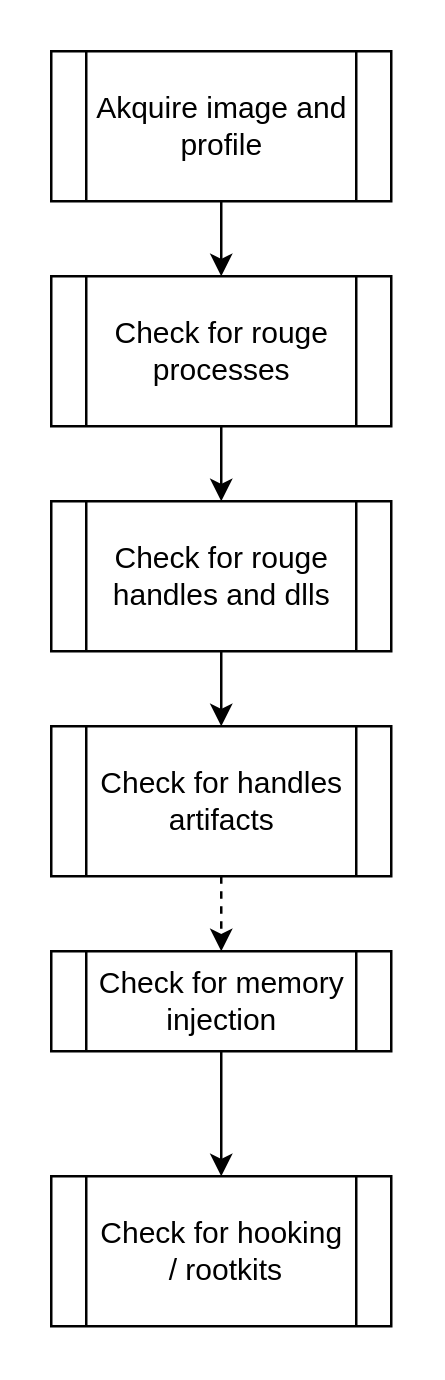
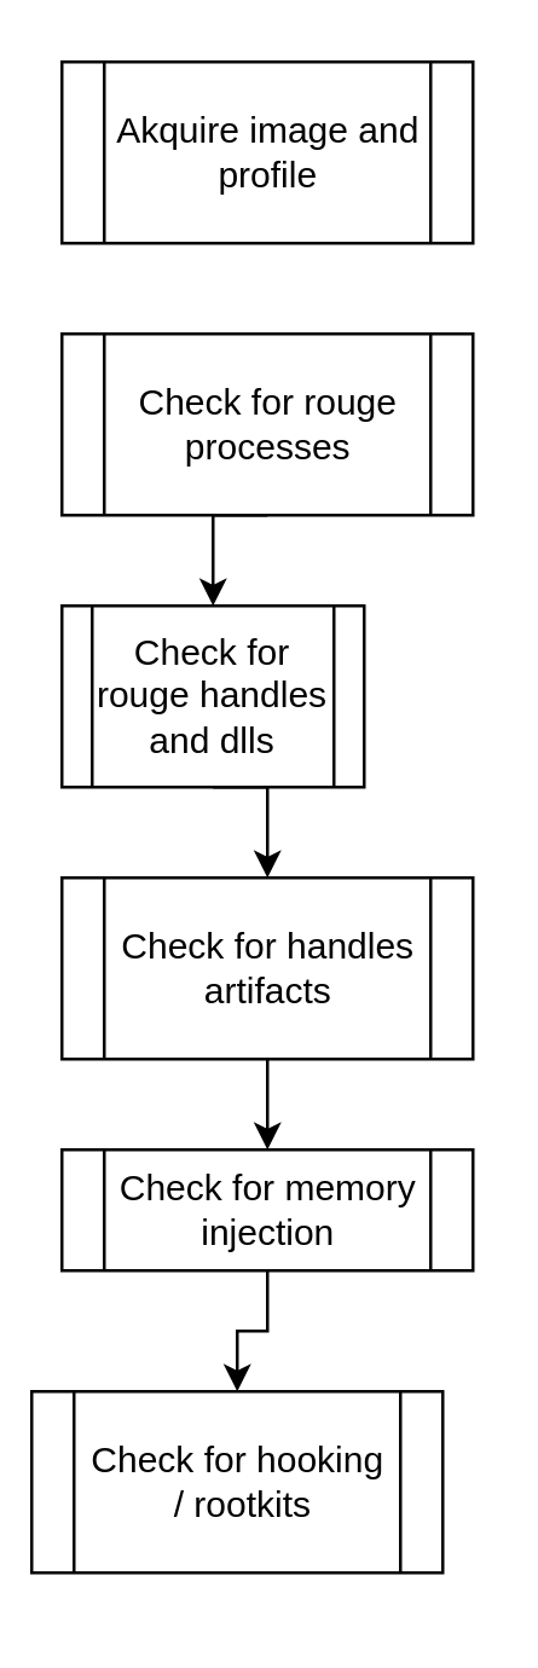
  <mxCell id="0" />
  <mxCell id="1" parent="0" />
- <mxCell id="2" style="edgeStyle=orthogonalEdgeStyle;rounded=0;orthogonalLoop=1;jettySize=auto;html=1;exitX=0.5;exitY=1;exitDx=0;exitDy=0;entryX=0.5;entryY=0;entryDx=0;entryDy=0;" edge="1" parent="1" source="3" target="5"><mxGeometry relative="1" as="geometry" /></mxCell>
  <mxCell id="3" value="Akquire image and profile" style="shape=process;whiteSpace=wrap;html=1;backgroundOutline=1;" vertex="1" parent="1"><mxGeometry x="20" y="20" width="136" height="60" as="geometry" /></mxCell>
  <mxCell id="4" style="edgeStyle=orthogonalEdgeStyle;rounded=0;orthogonalLoop=1;jettySize=auto;html=1;exitX=0.5;exitY=1;exitDx=0;exitDy=0;entryX=0.5;entryY=0;entryDx=0;entryDy=0;" edge="1" parent="1" source="5" target="7"><mxGeometry relative="1" as="geometry" /></mxCell>
  <mxCell id="5" value="Check for rouge processes" style="shape=process;whiteSpace=wrap;html=1;backgroundOutline=1;" vertex="1" parent="1"><mxGeometry x="20" y="110" width="136" height="60" as="geometry" /></mxCell>
  <mxCell id="6" style="edgeStyle=orthogonalEdgeStyle;rounded=0;orthogonalLoop=1;jettySize=auto;html=1;exitX=0.5;exitY=1;exitDx=0;exitDy=0;entryX=0.5;entryY=0;entryDx=0;entryDy=0;" edge="1" parent="1" source="7" target="9"><mxGeometry relative="1" as="geometry" /></mxCell>
- <mxCell id="7" value="Check for rouge handles and dlls" style="shape=process;whiteSpace=wrap;html=1;backgroundOutline=1;" vertex="1" parent="1"><mxGeometry x="20" y="200" width="136" height="60" as="geometry" /></mxCell>
- <mxCell id="8" style="edgeStyle=orthogonalEdgeStyle;rounded=0;orthogonalLoop=1;jettySize=auto;html=1;exitX=0.5;exitY=1;exitDx=0;exitDy=0;entryX=0.5;entryY=0;entryDx=0;entryDy=0;dashed=1;" edge="1" parent="1" source="9" target="11"><mxGeometry relative="1" as="geometry" /></mxCell>
+ <mxCell id="7" value="Check for rouge handles and dlls" style="shape=process;whiteSpace=wrap;html=1;backgroundOutline=1;" vertex="1" parent="1"><mxGeometry x="20" y="200" width="100" height="60" as="geometry" /></mxCell>
+ <mxCell id="8" style="edgeStyle=orthogonalEdgeStyle;rounded=0;orthogonalLoop=1;jettySize=auto;html=1;exitX=0.5;exitY=1;exitDx=0;exitDy=0;entryX=0.5;entryY=0;entryDx=0;entryDy=0;" edge="1" parent="1" source="9" target="11"><mxGeometry relative="1" as="geometry" /></mxCell>
  <mxCell id="9" value="Check for handles artifacts" style="shape=process;whiteSpace=wrap;html=1;backgroundOutline=1;" vertex="1" parent="1"><mxGeometry x="20" y="290" width="136" height="60" as="geometry" /></mxCell>
  <mxCell id="10" style="edgeStyle=orthogonalEdgeStyle;rounded=0;orthogonalLoop=1;jettySize=auto;html=1;exitX=0.5;exitY=1;exitDx=0;exitDy=0;entryX=0.5;entryY=0;entryDx=0;entryDy=0;" edge="1" parent="1" source="11" target="12"><mxGeometry relative="1" as="geometry" /></mxCell>
  <mxCell id="11" value="&lt;div&gt;Check for memory injection&lt;/div&gt;" style="shape=process;whiteSpace=wrap;html=1;backgroundOutline=1;" vertex="1" parent="1"><mxGeometry x="20" y="380" width="136" height="40" as="geometry" /></mxCell>
- <mxCell id="12" value="&lt;div&gt;Check for hooking&lt;/div&gt;&amp;nbsp;/ rootkits" style="shape=process;whiteSpace=wrap;html=1;backgroundOutline=1;" vertex="1" parent="1"><mxGeometry x="20" y="470" width="136" height="60" as="geometry" /></mxCell>
+ <mxCell id="12" value="&lt;div&gt;Check for hooking&lt;/div&gt;&amp;nbsp;/ rootkits" style="shape=process;whiteSpace=wrap;html=1;backgroundOutline=1;" vertex="1" parent="1"><mxGeometry x="10" y="460" width="136" height="60" as="geometry" /></mxCell>
